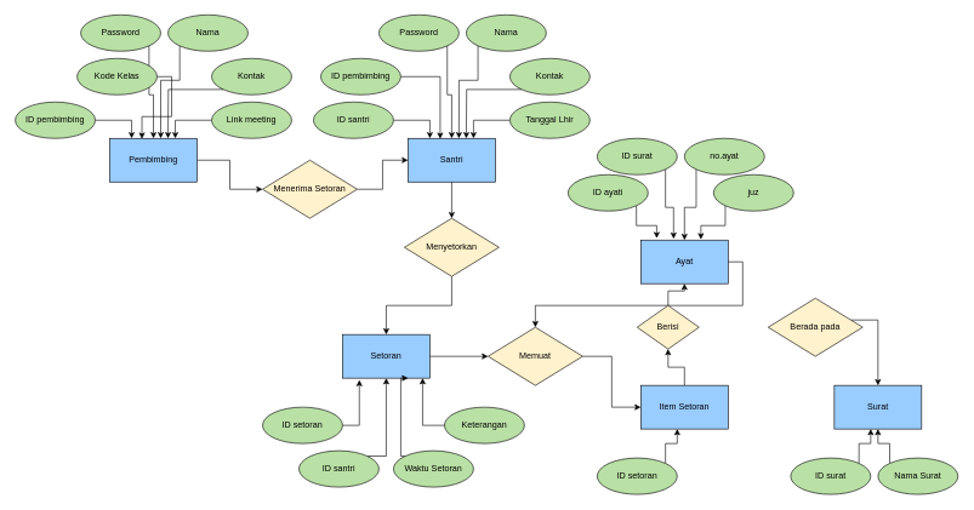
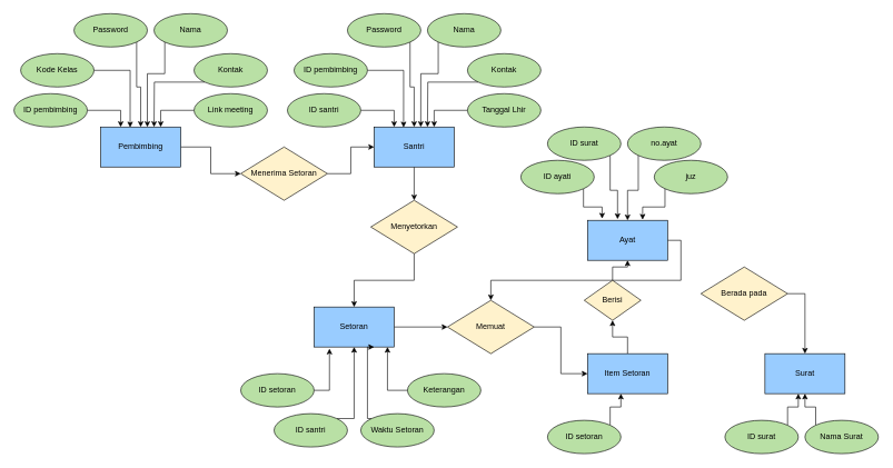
  <mxCell id="0" />
  <mxCell id="1" parent="0" />
  <mxCell id="2" style="edgeStyle=orthogonalEdgeStyle;rounded=0;orthogonalLoop=1;jettySize=auto;html=1;exitX=1;exitY=0.5;exitDx=0;exitDy=0;entryX=0;entryY=0.5;entryDx=0;entryDy=0;" edge="1" parent="1" source="3" target="31"><mxGeometry relative="1" as="geometry" /></mxCell>
  <mxCell id="3" value="Pembimbing" style="rounded=0;whiteSpace=wrap;html=1;fillColor=#99CCFF;" vertex="1" parent="1"><mxGeometry x="150" y="190" width="120" height="60" as="geometry" /></mxCell>
  <mxCell id="4" style="edgeStyle=orthogonalEdgeStyle;rounded=0;orthogonalLoop=1;jettySize=auto;html=1;exitX=1;exitY=1;exitDx=0;exitDy=0;entryX=0.5;entryY=0;entryDx=0;entryDy=0;" edge="1" parent="1" source="5" target="3"><mxGeometry relative="1" as="geometry" /></mxCell>
  <mxCell id="5" value="Password" style="ellipse;whiteSpace=wrap;html=1;fillColor=#B9E0A5;" vertex="1" parent="1"><mxGeometry x="110" y="20" width="110" height="50" as="geometry" /></mxCell>
  <mxCell id="6" style="edgeStyle=orthogonalEdgeStyle;rounded=0;orthogonalLoop=1;jettySize=auto;html=1;entryX=0.25;entryY=0;entryDx=0;entryDy=0;" edge="1" parent="1" source="7" target="3"><mxGeometry relative="1" as="geometry" /></mxCell>
  <mxCell id="7" value="ID pembimbing" style="ellipse;whiteSpace=wrap;html=1;fillColor=#B9E0A5;" vertex="1" parent="1"><mxGeometry x="20" y="140" width="110" height="50" as="geometry" /></mxCell>
  <mxCell id="8" style="edgeStyle=orthogonalEdgeStyle;rounded=0;orthogonalLoop=1;jettySize=auto;html=1;exitX=0;exitY=1;exitDx=0;exitDy=0;entryX=0.583;entryY=0;entryDx=0;entryDy=0;entryPerimeter=0;" edge="1" parent="1" source="9" target="3"><mxGeometry relative="1" as="geometry"><Array as="points"><mxPoint x="246" y="110" /><mxPoint x="220" y="110" /></Array></mxGeometry></mxCell>
  <mxCell id="9" value="Nama" style="ellipse;whiteSpace=wrap;html=1;fillColor=#B9E0A5;" vertex="1" parent="1"><mxGeometry x="230" y="20" width="110" height="50" as="geometry" /></mxCell>
  <mxCell id="10" style="edgeStyle=orthogonalEdgeStyle;rounded=0;orthogonalLoop=1;jettySize=auto;html=1;exitX=0;exitY=1;exitDx=0;exitDy=0;" edge="1" parent="1" source="11"><mxGeometry relative="1" as="geometry"><mxPoint x="230" y="190" as="targetPoint" /></mxGeometry></mxCell>
  <mxCell id="11" value="Kontak" style="ellipse;whiteSpace=wrap;html=1;fillColor=#B9E0A5;" vertex="1" parent="1"><mxGeometry x="290" y="80" width="110" height="50" as="geometry" /></mxCell>
  <mxCell id="12" style="edgeStyle=orthogonalEdgeStyle;rounded=0;orthogonalLoop=1;jettySize=auto;html=1;exitX=0;exitY=0.5;exitDx=0;exitDy=0;entryX=0.75;entryY=0;entryDx=0;entryDy=0;" edge="1" parent="1" source="13" target="3"><mxGeometry relative="1" as="geometry" /></mxCell>
  <mxCell id="13" value="Link meeting" style="ellipse;whiteSpace=wrap;html=1;fillColor=#B9E0A5;" vertex="1" parent="1"><mxGeometry x="290" y="140" width="110" height="50" as="geometry" /></mxCell>
  <mxCell id="14" style="edgeStyle=orthogonalEdgeStyle;rounded=0;orthogonalLoop=1;jettySize=auto;html=1;exitX=1;exitY=0.5;exitDx=0;exitDy=0;entryX=0.368;entryY=0.01;entryDx=0;entryDy=0;entryPerimeter=0;" edge="1" parent="1" source="15" target="3"><mxGeometry relative="1" as="geometry" /></mxCell>
- <mxCell id="15" value="Kode Kelas" style="ellipse;whiteSpace=wrap;html=1;fillColor=#B9E0A5;" vertex="1" parent="1"><mxGeometry x="105" y="80" width="110" height="50" as="geometry" /></mxCell>
+ <mxCell id="15" value="Kode Kelas" style="ellipse;whiteSpace=wrap;html=1;fillColor=#B9E0A5;" vertex="1" parent="1"><mxGeometry x="30" y="80" width="110" height="50" as="geometry" /></mxCell>
  <mxCell id="16" style="edgeStyle=orthogonalEdgeStyle;rounded=0;orthogonalLoop=1;jettySize=auto;html=1;exitX=0.5;exitY=1;exitDx=0;exitDy=0;" edge="1" parent="1" source="17" target="43"><mxGeometry relative="1" as="geometry" /></mxCell>
  <mxCell id="17" value="Santri" style="rounded=0;whiteSpace=wrap;html=1;fillColor=#99CCFF;" vertex="1" parent="1"><mxGeometry x="560" y="190" width="120" height="60" as="geometry" /></mxCell>
  <mxCell id="18" style="edgeStyle=orthogonalEdgeStyle;rounded=0;orthogonalLoop=1;jettySize=auto;html=1;exitX=1;exitY=1;exitDx=0;exitDy=0;entryX=0.5;entryY=0;entryDx=0;entryDy=0;" edge="1" parent="1" source="19" target="17"><mxGeometry relative="1" as="geometry" /></mxCell>
  <mxCell id="19" value="Password" style="ellipse;whiteSpace=wrap;html=1;fillColor=#B9E0A5;" vertex="1" parent="1"><mxGeometry x="520" y="20" width="110" height="50" as="geometry" /></mxCell>
  <mxCell id="20" style="edgeStyle=orthogonalEdgeStyle;rounded=0;orthogonalLoop=1;jettySize=auto;html=1;entryX=0.25;entryY=0;entryDx=0;entryDy=0;" edge="1" parent="1" source="21" target="17"><mxGeometry relative="1" as="geometry" /></mxCell>
  <mxCell id="21" value="ID santri" style="ellipse;whiteSpace=wrap;html=1;fillColor=#B9E0A5;" vertex="1" parent="1"><mxGeometry x="430" y="140" width="110" height="50" as="geometry" /></mxCell>
  <mxCell id="22" style="edgeStyle=orthogonalEdgeStyle;rounded=0;orthogonalLoop=1;jettySize=auto;html=1;exitX=0;exitY=1;exitDx=0;exitDy=0;entryX=0.583;entryY=0;entryDx=0;entryDy=0;entryPerimeter=0;" edge="1" parent="1" source="23" target="17"><mxGeometry relative="1" as="geometry"><Array as="points"><mxPoint x="656" y="110" /><mxPoint x="630" y="110" /></Array></mxGeometry></mxCell>
  <mxCell id="23" value="Nama" style="ellipse;whiteSpace=wrap;html=1;fillColor=#B9E0A5;" vertex="1" parent="1"><mxGeometry x="640" y="20" width="110" height="50" as="geometry" /></mxCell>
  <mxCell id="24" style="edgeStyle=orthogonalEdgeStyle;rounded=0;orthogonalLoop=1;jettySize=auto;html=1;exitX=0;exitY=1;exitDx=0;exitDy=0;" edge="1" parent="1" source="25"><mxGeometry relative="1" as="geometry"><mxPoint x="640" y="190" as="targetPoint" /></mxGeometry></mxCell>
  <mxCell id="25" value="Kontak" style="ellipse;whiteSpace=wrap;html=1;fillColor=#B9E0A5;" vertex="1" parent="1"><mxGeometry x="700" y="80" width="110" height="50" as="geometry" /></mxCell>
  <mxCell id="26" style="edgeStyle=orthogonalEdgeStyle;rounded=0;orthogonalLoop=1;jettySize=auto;html=1;exitX=0;exitY=0.5;exitDx=0;exitDy=0;entryX=0.75;entryY=0;entryDx=0;entryDy=0;" edge="1" parent="1" source="27" target="17"><mxGeometry relative="1" as="geometry" /></mxCell>
  <mxCell id="27" value="Tanggal Lhir" style="ellipse;whiteSpace=wrap;html=1;fillColor=#B9E0A5;" vertex="1" parent="1"><mxGeometry x="700" y="140" width="110" height="50" as="geometry" /></mxCell>
  <mxCell id="28" style="edgeStyle=orthogonalEdgeStyle;rounded=0;orthogonalLoop=1;jettySize=auto;html=1;exitX=1;exitY=0.5;exitDx=0;exitDy=0;entryX=0.368;entryY=0.01;entryDx=0;entryDy=0;entryPerimeter=0;" edge="1" parent="1" source="29" target="17"><mxGeometry relative="1" as="geometry" /></mxCell>
  <mxCell id="29" value="ID pembimbing" style="ellipse;whiteSpace=wrap;html=1;fillColor=#B9E0A5;" vertex="1" parent="1"><mxGeometry x="440" y="80" width="110" height="50" as="geometry" /></mxCell>
  <mxCell id="30" style="edgeStyle=orthogonalEdgeStyle;rounded=0;orthogonalLoop=1;jettySize=auto;html=1;exitX=1;exitY=0.5;exitDx=0;exitDy=0;entryX=0;entryY=0.5;entryDx=0;entryDy=0;" edge="1" parent="1" source="31" target="17"><mxGeometry relative="1" as="geometry" /></mxCell>
  <mxCell id="31" value="Menerima Setoran" style="rhombus;whiteSpace=wrap;html=1;fillColor=#FFF2CC;" vertex="1" parent="1"><mxGeometry x="360" y="220" width="130" height="80" as="geometry" /></mxCell>
  <mxCell id="32" style="edgeStyle=orthogonalEdgeStyle;rounded=0;orthogonalLoop=1;jettySize=auto;html=1;entryX=0;entryY=0.5;entryDx=0;entryDy=0;" edge="1" parent="1" source="33" target="68"><mxGeometry relative="1" as="geometry" /></mxCell>
  <mxCell id="33" value="Setoran" style="rounded=0;whiteSpace=wrap;html=1;fillColor=#99CCFF;" vertex="1" parent="1"><mxGeometry x="470" y="460" width="120" height="60" as="geometry" /></mxCell>
  <mxCell id="34" style="edgeStyle=orthogonalEdgeStyle;rounded=0;orthogonalLoop=1;jettySize=auto;html=1;exitX=0;exitY=0;exitDx=0;exitDy=0;entryX=0.75;entryY=1;entryDx=0;entryDy=0;" edge="1" parent="1" source="35" target="33"><mxGeometry relative="1" as="geometry"><Array as="points"><mxPoint x="550" y="627" /><mxPoint x="550" y="520" /></Array></mxGeometry></mxCell>
  <mxCell id="35" value="Waktu Setoran" style="ellipse;whiteSpace=wrap;html=1;fillColor=#B9E0A5;" vertex="1" parent="1"><mxGeometry x="540" y="620" width="110" height="50" as="geometry" /></mxCell>
  <mxCell id="36" style="edgeStyle=orthogonalEdgeStyle;rounded=0;orthogonalLoop=1;jettySize=auto;html=1;exitX=1;exitY=0.5;exitDx=0;exitDy=0;entryX=0.192;entryY=1.043;entryDx=0;entryDy=0;entryPerimeter=0;" edge="1" parent="1" source="37" target="33"><mxGeometry relative="1" as="geometry" /></mxCell>
  <mxCell id="37" value="ID setoran" style="ellipse;whiteSpace=wrap;html=1;fillColor=#B9E0A5;" vertex="1" parent="1"><mxGeometry x="360" y="560" width="110" height="50" as="geometry" /></mxCell>
  <mxCell id="38" style="edgeStyle=orthogonalEdgeStyle;rounded=0;orthogonalLoop=1;jettySize=auto;html=1;entryX=0.917;entryY=1;entryDx=0;entryDy=0;entryPerimeter=0;" edge="1" parent="1" source="39" target="33"><mxGeometry relative="1" as="geometry" /></mxCell>
  <mxCell id="39" value="Keterangan" style="ellipse;whiteSpace=wrap;html=1;fillColor=#B9E0A5;" vertex="1" parent="1"><mxGeometry x="610" y="560" width="110" height="50" as="geometry" /></mxCell>
  <mxCell id="40" style="edgeStyle=orthogonalEdgeStyle;rounded=0;orthogonalLoop=1;jettySize=auto;html=1;exitX=1;exitY=0;exitDx=0;exitDy=0;" edge="1" parent="1" source="41" target="33"><mxGeometry relative="1" as="geometry"><Array as="points"><mxPoint x="530" y="627" /></Array></mxGeometry></mxCell>
  <mxCell id="41" value="ID santri" style="ellipse;whiteSpace=wrap;html=1;fillColor=#B9E0A5;" vertex="1" parent="1"><mxGeometry x="410" y="620" width="110" height="50" as="geometry" /></mxCell>
  <mxCell id="42" style="edgeStyle=orthogonalEdgeStyle;rounded=0;orthogonalLoop=1;jettySize=auto;html=1;exitX=0.5;exitY=1;exitDx=0;exitDy=0;entryX=0.5;entryY=0;entryDx=0;entryDy=0;" edge="1" parent="1" source="43" target="33"><mxGeometry relative="1" as="geometry" /></mxCell>
  <mxCell id="43" value="Menyetorkan" style="rhombus;whiteSpace=wrap;html=1;fillColor=#FFF2CC;" vertex="1" parent="1"><mxGeometry x="555" y="300" width="130" height="80" as="geometry" /></mxCell>
  <mxCell id="44" style="edgeStyle=orthogonalEdgeStyle;rounded=0;orthogonalLoop=1;jettySize=auto;html=1;exitX=0.5;exitY=0;exitDx=0;exitDy=0;entryX=0.5;entryY=1;entryDx=0;entryDy=0;" edge="1" parent="1" source="45" target="59"><mxGeometry relative="1" as="geometry" /></mxCell>
  <mxCell id="45" value="Item Setoran" style="rounded=0;whiteSpace=wrap;html=1;fillColor=#99CCFF;" vertex="1" parent="1"><mxGeometry x="880" y="530" width="120" height="60" as="geometry" /></mxCell>
  <mxCell id="46" style="edgeStyle=orthogonalEdgeStyle;rounded=0;orthogonalLoop=1;jettySize=auto;html=1;exitX=1;exitY=0;exitDx=0;exitDy=0;entryX=0.417;entryY=1;entryDx=0;entryDy=0;entryPerimeter=0;" edge="1" parent="1" source="47" target="45"><mxGeometry relative="1" as="geometry" /></mxCell>
  <mxCell id="47" value="ID setoran" style="ellipse;whiteSpace=wrap;html=1;fillColor=#B9E0A5;" vertex="1" parent="1"><mxGeometry x="820" y="630" width="110" height="50" as="geometry" /></mxCell>
  <mxCell id="48" style="edgeStyle=orthogonalEdgeStyle;rounded=0;orthogonalLoop=1;jettySize=auto;html=1;exitX=1;exitY=0.5;exitDx=0;exitDy=0;" edge="1" parent="1" source="49" target="68"><mxGeometry relative="1" as="geometry" /></mxCell>
  <mxCell id="49" value="Ayat" style="rounded=0;whiteSpace=wrap;html=1;fillColor=#99CCFF;" vertex="1" parent="1"><mxGeometry x="880" y="330" width="120" height="60" as="geometry" /></mxCell>
  <mxCell id="50" style="edgeStyle=orthogonalEdgeStyle;rounded=0;orthogonalLoop=1;jettySize=auto;html=1;exitX=0;exitY=1;exitDx=0;exitDy=0;entryX=0.5;entryY=0;entryDx=0;entryDy=0;" edge="1" parent="1" source="51" target="49"><mxGeometry relative="1" as="geometry" /></mxCell>
  <mxCell id="51" value="no.ayat" style="ellipse;whiteSpace=wrap;html=1;fillColor=#B9E0A5;" vertex="1" parent="1"><mxGeometry x="940" y="190" width="110" height="50" as="geometry" /></mxCell>
  <mxCell id="52" style="edgeStyle=orthogonalEdgeStyle;rounded=0;orthogonalLoop=1;jettySize=auto;html=1;exitX=1;exitY=1;exitDx=0;exitDy=0;entryX=0.182;entryY=-0.043;entryDx=0;entryDy=0;entryPerimeter=0;" edge="1" parent="1" source="53" target="49"><mxGeometry relative="1" as="geometry" /></mxCell>
  <mxCell id="53" value="ID ayati" style="ellipse;whiteSpace=wrap;html=1;fillColor=#B9E0A5;" vertex="1" parent="1"><mxGeometry x="780" y="240" width="110" height="50" as="geometry" /></mxCell>
  <mxCell id="54" style="edgeStyle=orthogonalEdgeStyle;rounded=0;orthogonalLoop=1;jettySize=auto;html=1;exitX=0;exitY=1;exitDx=0;exitDy=0;entryX=0.688;entryY=-0.017;entryDx=0;entryDy=0;entryPerimeter=0;" edge="1" parent="1" source="55" target="49"><mxGeometry relative="1" as="geometry" /></mxCell>
  <mxCell id="55" value="juz" style="ellipse;whiteSpace=wrap;html=1;fillColor=#B9E0A5;" vertex="1" parent="1"><mxGeometry x="980" y="240" width="110" height="50" as="geometry" /></mxCell>
  <mxCell id="56" style="edgeStyle=orthogonalEdgeStyle;rounded=0;orthogonalLoop=1;jettySize=auto;html=1;exitX=1;exitY=1;exitDx=0;exitDy=0;entryX=0.375;entryY=-0.03;entryDx=0;entryDy=0;entryPerimeter=0;" edge="1" parent="1" source="57" target="49"><mxGeometry relative="1" as="geometry" /></mxCell>
  <mxCell id="57" value="ID surat" style="ellipse;whiteSpace=wrap;html=1;fillColor=#B9E0A5;" vertex="1" parent="1"><mxGeometry x="820" y="190" width="110" height="50" as="geometry" /></mxCell>
  <mxCell id="58" style="edgeStyle=orthogonalEdgeStyle;rounded=0;orthogonalLoop=1;jettySize=auto;html=1;entryX=0.5;entryY=1;entryDx=0;entryDy=0;" edge="1" parent="1" source="59" target="49"><mxGeometry relative="1" as="geometry" /></mxCell>
  <mxCell id="59" value="Berisi" style="rhombus;whiteSpace=wrap;html=1;fillColor=#FFF2CC;" vertex="1" parent="1"><mxGeometry x="875" y="420" width="85" height="60" as="geometry" /></mxCell>
  <mxCell id="60" value="Surat" style="rounded=0;whiteSpace=wrap;html=1;fillColor=#99CCFF;" vertex="1" parent="1"><mxGeometry x="1146" y="530" width="120" height="60" as="geometry" /></mxCell>
  <mxCell id="61" style="edgeStyle=orthogonalEdgeStyle;rounded=0;orthogonalLoop=1;jettySize=auto;html=1;exitX=0;exitY=0;exitDx=0;exitDy=0;entryX=0.5;entryY=1;entryDx=0;entryDy=0;" edge="1" source="62" target="60" parent="1"><mxGeometry relative="1" as="geometry" /></mxCell>
  <mxCell id="62" value="Nama Surat" style="ellipse;whiteSpace=wrap;html=1;fillColor=#B9E0A5;" vertex="1" parent="1"><mxGeometry x="1206" y="630" width="110" height="50" as="geometry" /></mxCell>
  <mxCell id="63" style="edgeStyle=orthogonalEdgeStyle;rounded=0;orthogonalLoop=1;jettySize=auto;html=1;exitX=1;exitY=0;exitDx=0;exitDy=0;entryX=0.417;entryY=1;entryDx=0;entryDy=0;entryPerimeter=0;" edge="1" source="64" target="60" parent="1"><mxGeometry relative="1" as="geometry" /></mxCell>
  <mxCell id="64" value="ID surat" style="ellipse;whiteSpace=wrap;html=1;fillColor=#B9E0A5;" vertex="1" parent="1"><mxGeometry x="1086" y="630" width="110" height="50" as="geometry" /></mxCell>
  <mxCell id="65" style="edgeStyle=orthogonalEdgeStyle;rounded=0;orthogonalLoop=1;jettySize=auto;html=1;" edge="1" parent="1" source="66" target="60"><mxGeometry relative="1" as="geometry"><mxPoint x="1250" y="520" as="targetPoint" /><Array as="points"><mxPoint x="1206" y="440" /></Array></mxGeometry></mxCell>
- <mxCell id="66" value="Berada pada" style="rhombus;whiteSpace=wrap;html=1;fillColor=#FFF2CC;" vertex="1" parent="1"><mxGeometry x="1055" y="410" width="130" height="80" as="geometry" /></mxCell>
+ <mxCell id="66" value="Berada pada" style="rhombus;whiteSpace=wrap;html=1;fillColor=#FFF2CC;" vertex="1" parent="1"><mxGeometry x="1050" y="400" width="130" height="80" as="geometry" /></mxCell>
  <mxCell id="67" style="edgeStyle=orthogonalEdgeStyle;rounded=0;orthogonalLoop=1;jettySize=auto;html=1;exitX=1;exitY=0.5;exitDx=0;exitDy=0;entryX=0;entryY=0.5;entryDx=0;entryDy=0;" edge="1" parent="1" source="68" target="45"><mxGeometry relative="1" as="geometry" /></mxCell>
  <mxCell id="68" value="Memuat" style="rhombus;whiteSpace=wrap;html=1;fillColor=#FFF2CC;" vertex="1" parent="1"><mxGeometry x="670" y="450" width="130" height="80" as="geometry" /></mxCell>
